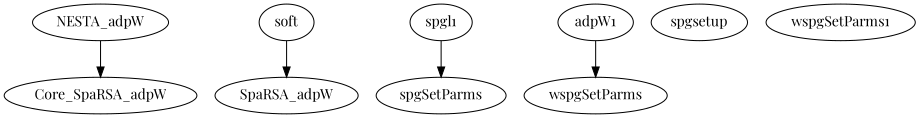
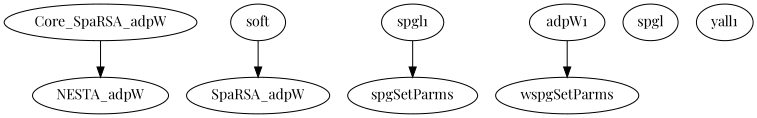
  digraph {
    fontname="Playfair Display"
    node [fontname="Playfair Display"]
    edge [fontname="Playfair Display"]
    n1 [label=Core_SpaRSA_adpW]
    NESTA_adpW
    soft
    SpaRSA_adpW
    spgl1
    spgSetParms
    n7 [label=adpW1]
    wspgSetParms
-   spgsetup
-   yall1 [label=wspgSetParms1]
-   NESTA_adpW -> n1
+   spgsetup [label=spgl]
+   yall1
+   n1 -> NESTA_adpW
    soft -> SpaRSA_adpW
    spgl1 -> spgSetParms
    n7 -> wspgSetParms
  }
